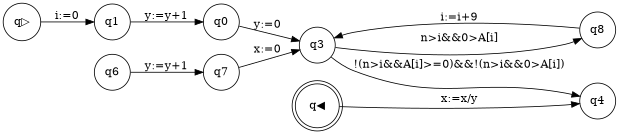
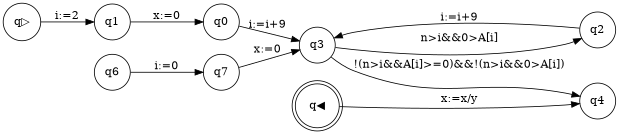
  digraph {
    rankdir=LR
    node [shape=circle]
    "q▷"
    q1
    n3 [label=q0]
    "q◀" [shape=doublecircle]
    q4
    q3
-   q8
+   q8 [label=q2]
    q6
    q7
-   "q▷" -> q1 [label="i:=0"]
-   q1 -> n3 [label="y:=y+1"]
-   n3 -> q3 [label="y:=0"]
+   "q▷" -> q1 [label="i:=2"]
+   q1 -> n3 [label="x:=0"]
+   n3 -> q3 [label="i:=i+9"]
    "q◀" -> q4 [label="x:=x/y"]
    q3 -> q4 [label="!(n>i&&A[i]>=0)&&!(n>i&&0>A[i])"]
    q3 -> q8 [label="n>i&&0>A[i]"]
    q8 -> q3 [label="i:=i+9"]
-   q6 -> q7 [label="y:=y+1"]
+   q6 -> q7 [label="i:=0"]
    q7 -> q3 [label="x:=0"]
  }
